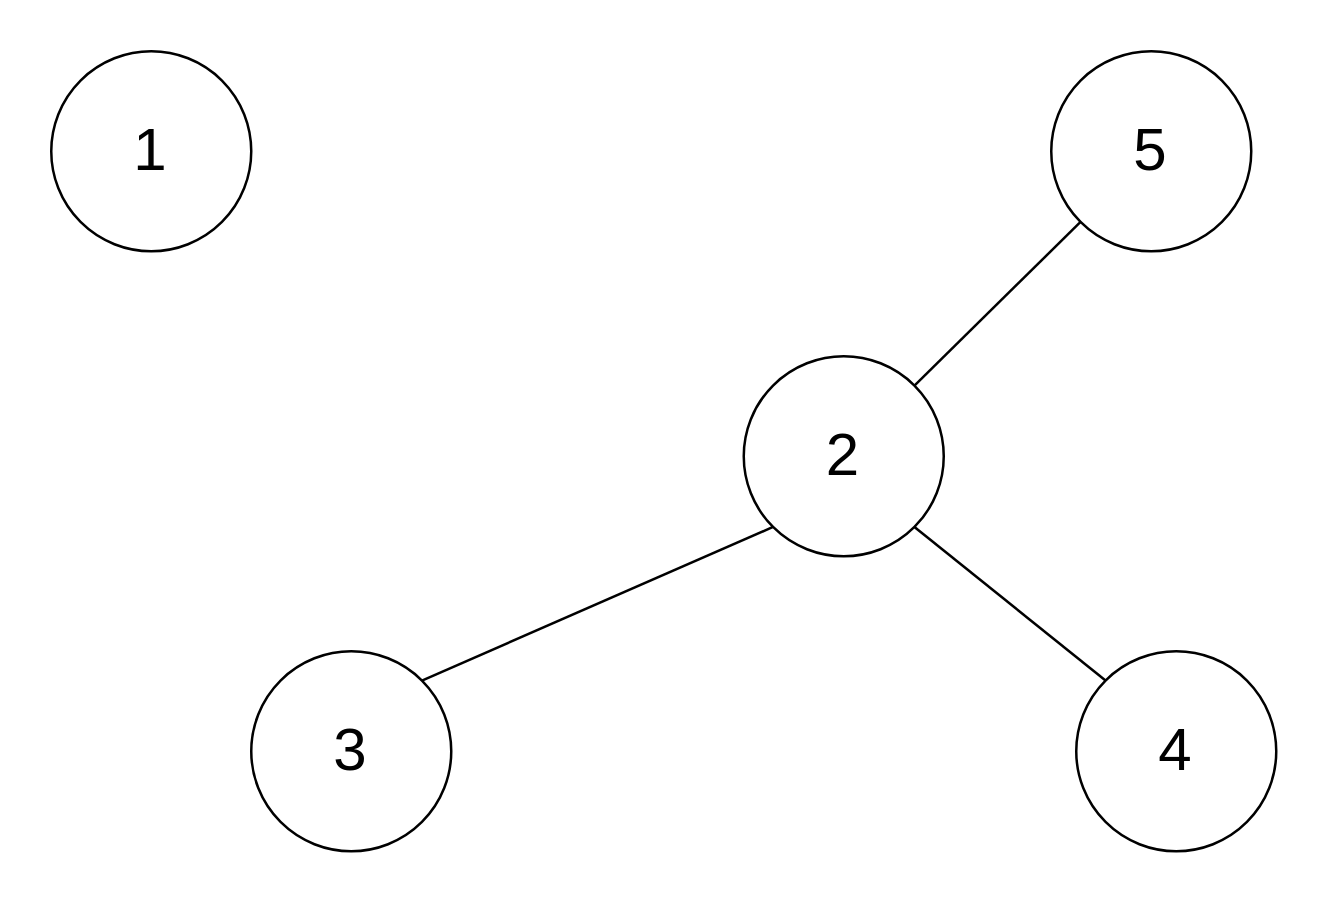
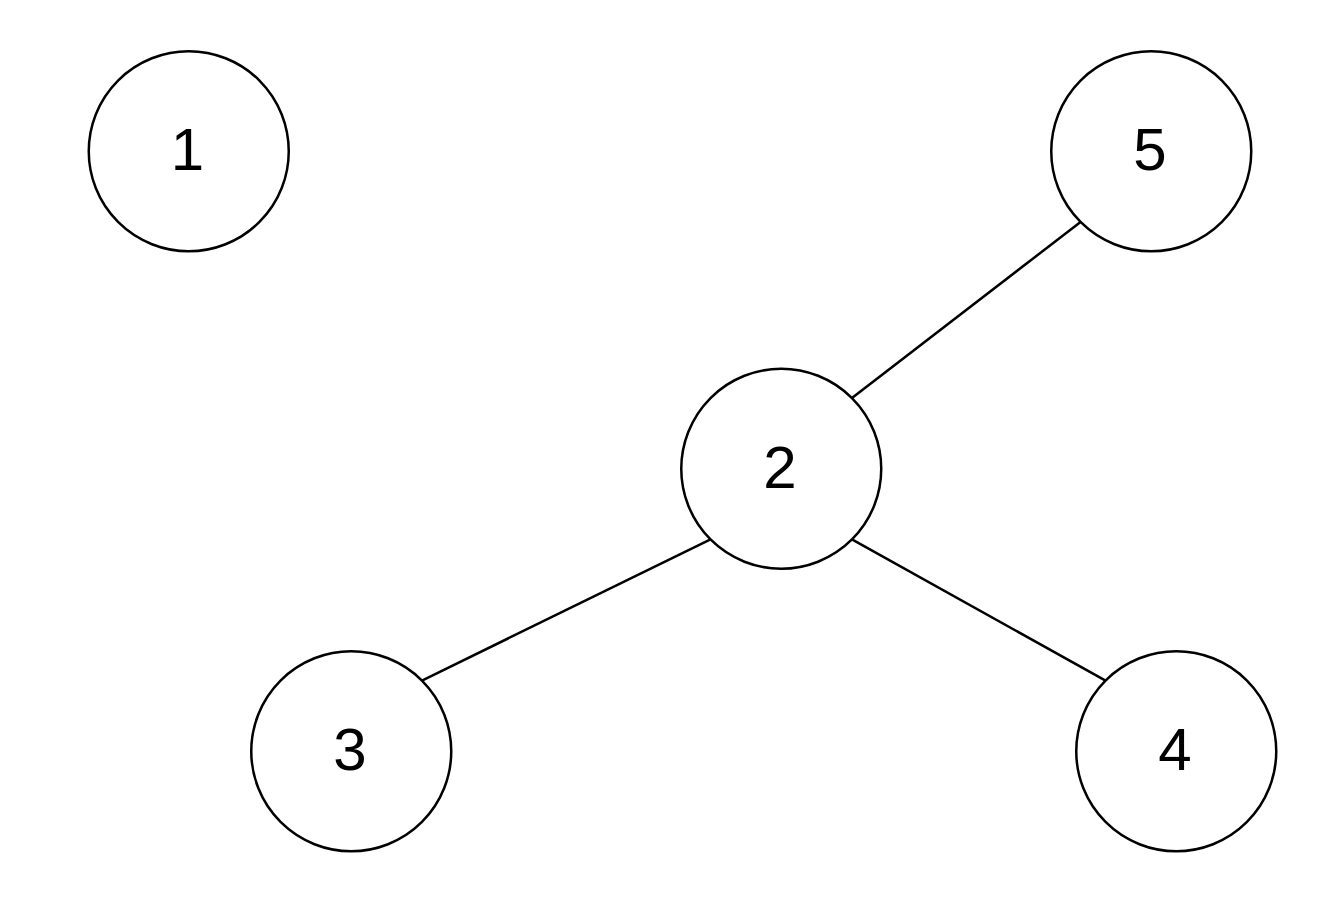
  <mxCell id="0" />
  <mxCell id="1" parent="0" />
- <mxCell id="2" value="1" style="ellipse;whiteSpace=wrap;html=1;aspect=fixed;fontSize=24;" parent="1" vertex="1"><mxGeometry x="20" y="20" width="80" height="80" as="geometry" /></mxCell>
+ <mxCell id="2" value="1" style="ellipse;whiteSpace=wrap;html=1;aspect=fixed;fontSize=24;" parent="1" vertex="1"><mxGeometry x="35" y="20" width="80" height="80" as="geometry" /></mxCell>
  <mxCell id="3" value="3" style="ellipse;whiteSpace=wrap;html=1;aspect=fixed;fontSize=24;" parent="1" vertex="1"><mxGeometry x="100" y="260" width="80" height="80" as="geometry" /></mxCell>
  <mxCell id="4" value="4" style="ellipse;whiteSpace=wrap;html=1;aspect=fixed;fontSize=24;" parent="1" vertex="1"><mxGeometry x="430" y="260" width="80" height="80" as="geometry" /></mxCell>
  <mxCell id="5" value="5" style="ellipse;whiteSpace=wrap;html=1;aspect=fixed;fontSize=24;" parent="1" vertex="1"><mxGeometry x="420" y="20" width="80" height="80" as="geometry" /></mxCell>
- <mxCell id="6" value="2" style="ellipse;whiteSpace=wrap;html=1;aspect=fixed;fontSize=24;" parent="1" vertex="1"><mxGeometry x="297" y="142" width="80" height="80" as="geometry" /></mxCell>
+ <mxCell id="6" value="2" style="ellipse;whiteSpace=wrap;html=1;aspect=fixed;fontSize=24;" parent="1" vertex="1"><mxGeometry x="272" y="147" width="80" height="80" as="geometry" /></mxCell>
  <mxCell id="7" value="" style="endArrow=none;html=1;entryX=0;entryY=1;entryDx=0;entryDy=0;exitX=1;exitY=0;exitDx=0;exitDy=0;" parent="1" source="3" target="6" edge="1"><mxGeometry width="50" height="50" relative="1" as="geometry"><mxPoint x="210" y="300" as="sourcePoint" /><mxPoint x="260" y="250" as="targetPoint" /></mxGeometry></mxCell>
  <mxCell id="8" value="" style="endArrow=none;html=1;entryX=1;entryY=1;entryDx=0;entryDy=0;exitX=0;exitY=0;exitDx=0;exitDy=0;" parent="1" source="4" target="6" edge="1"><mxGeometry width="50" height="50" relative="1" as="geometry"><mxPoint x="620" y="350" as="sourcePoint" /><mxPoint x="670" y="300" as="targetPoint" /></mxGeometry></mxCell>
  <mxCell id="9" value="" style="endArrow=none;html=1;exitX=1;exitY=0;exitDx=0;exitDy=0;entryX=0;entryY=1;entryDx=0;entryDy=0;" parent="1" source="6" target="5" edge="1"><mxGeometry width="50" height="50" relative="1" as="geometry"><mxPoint x="460" y="210" as="sourcePoint" /><mxPoint x="510" y="160" as="targetPoint" /></mxGeometry></mxCell>
